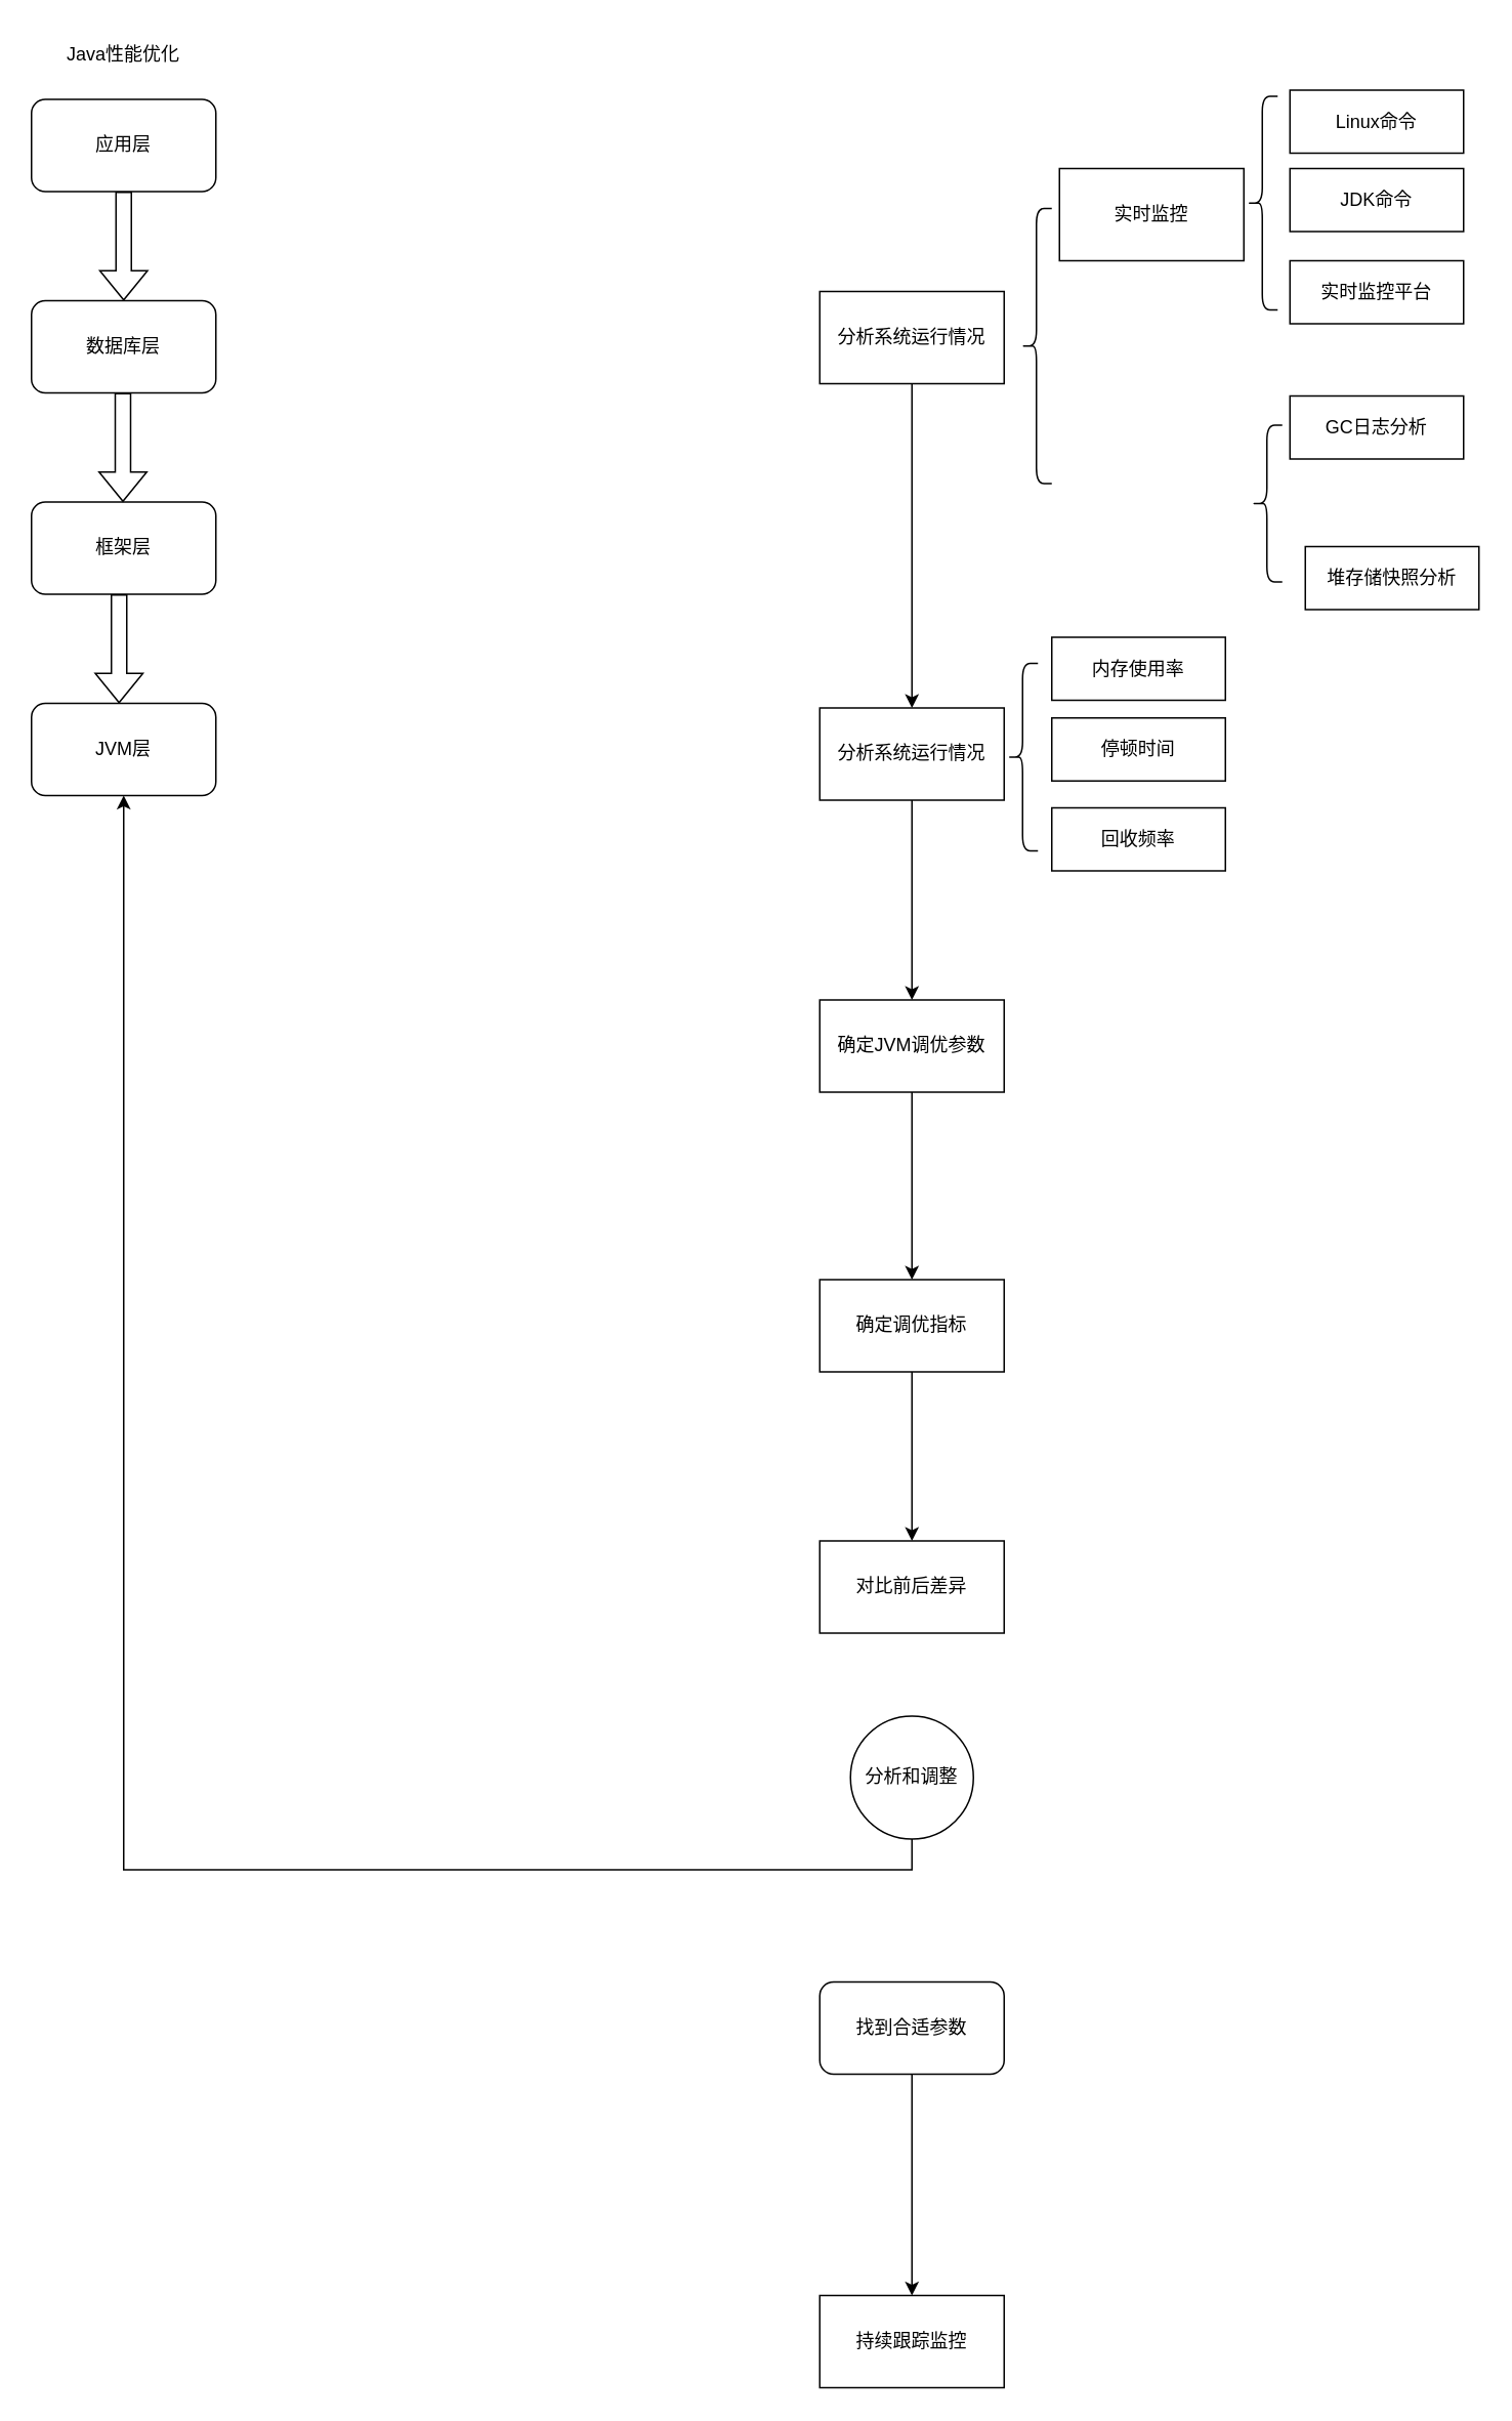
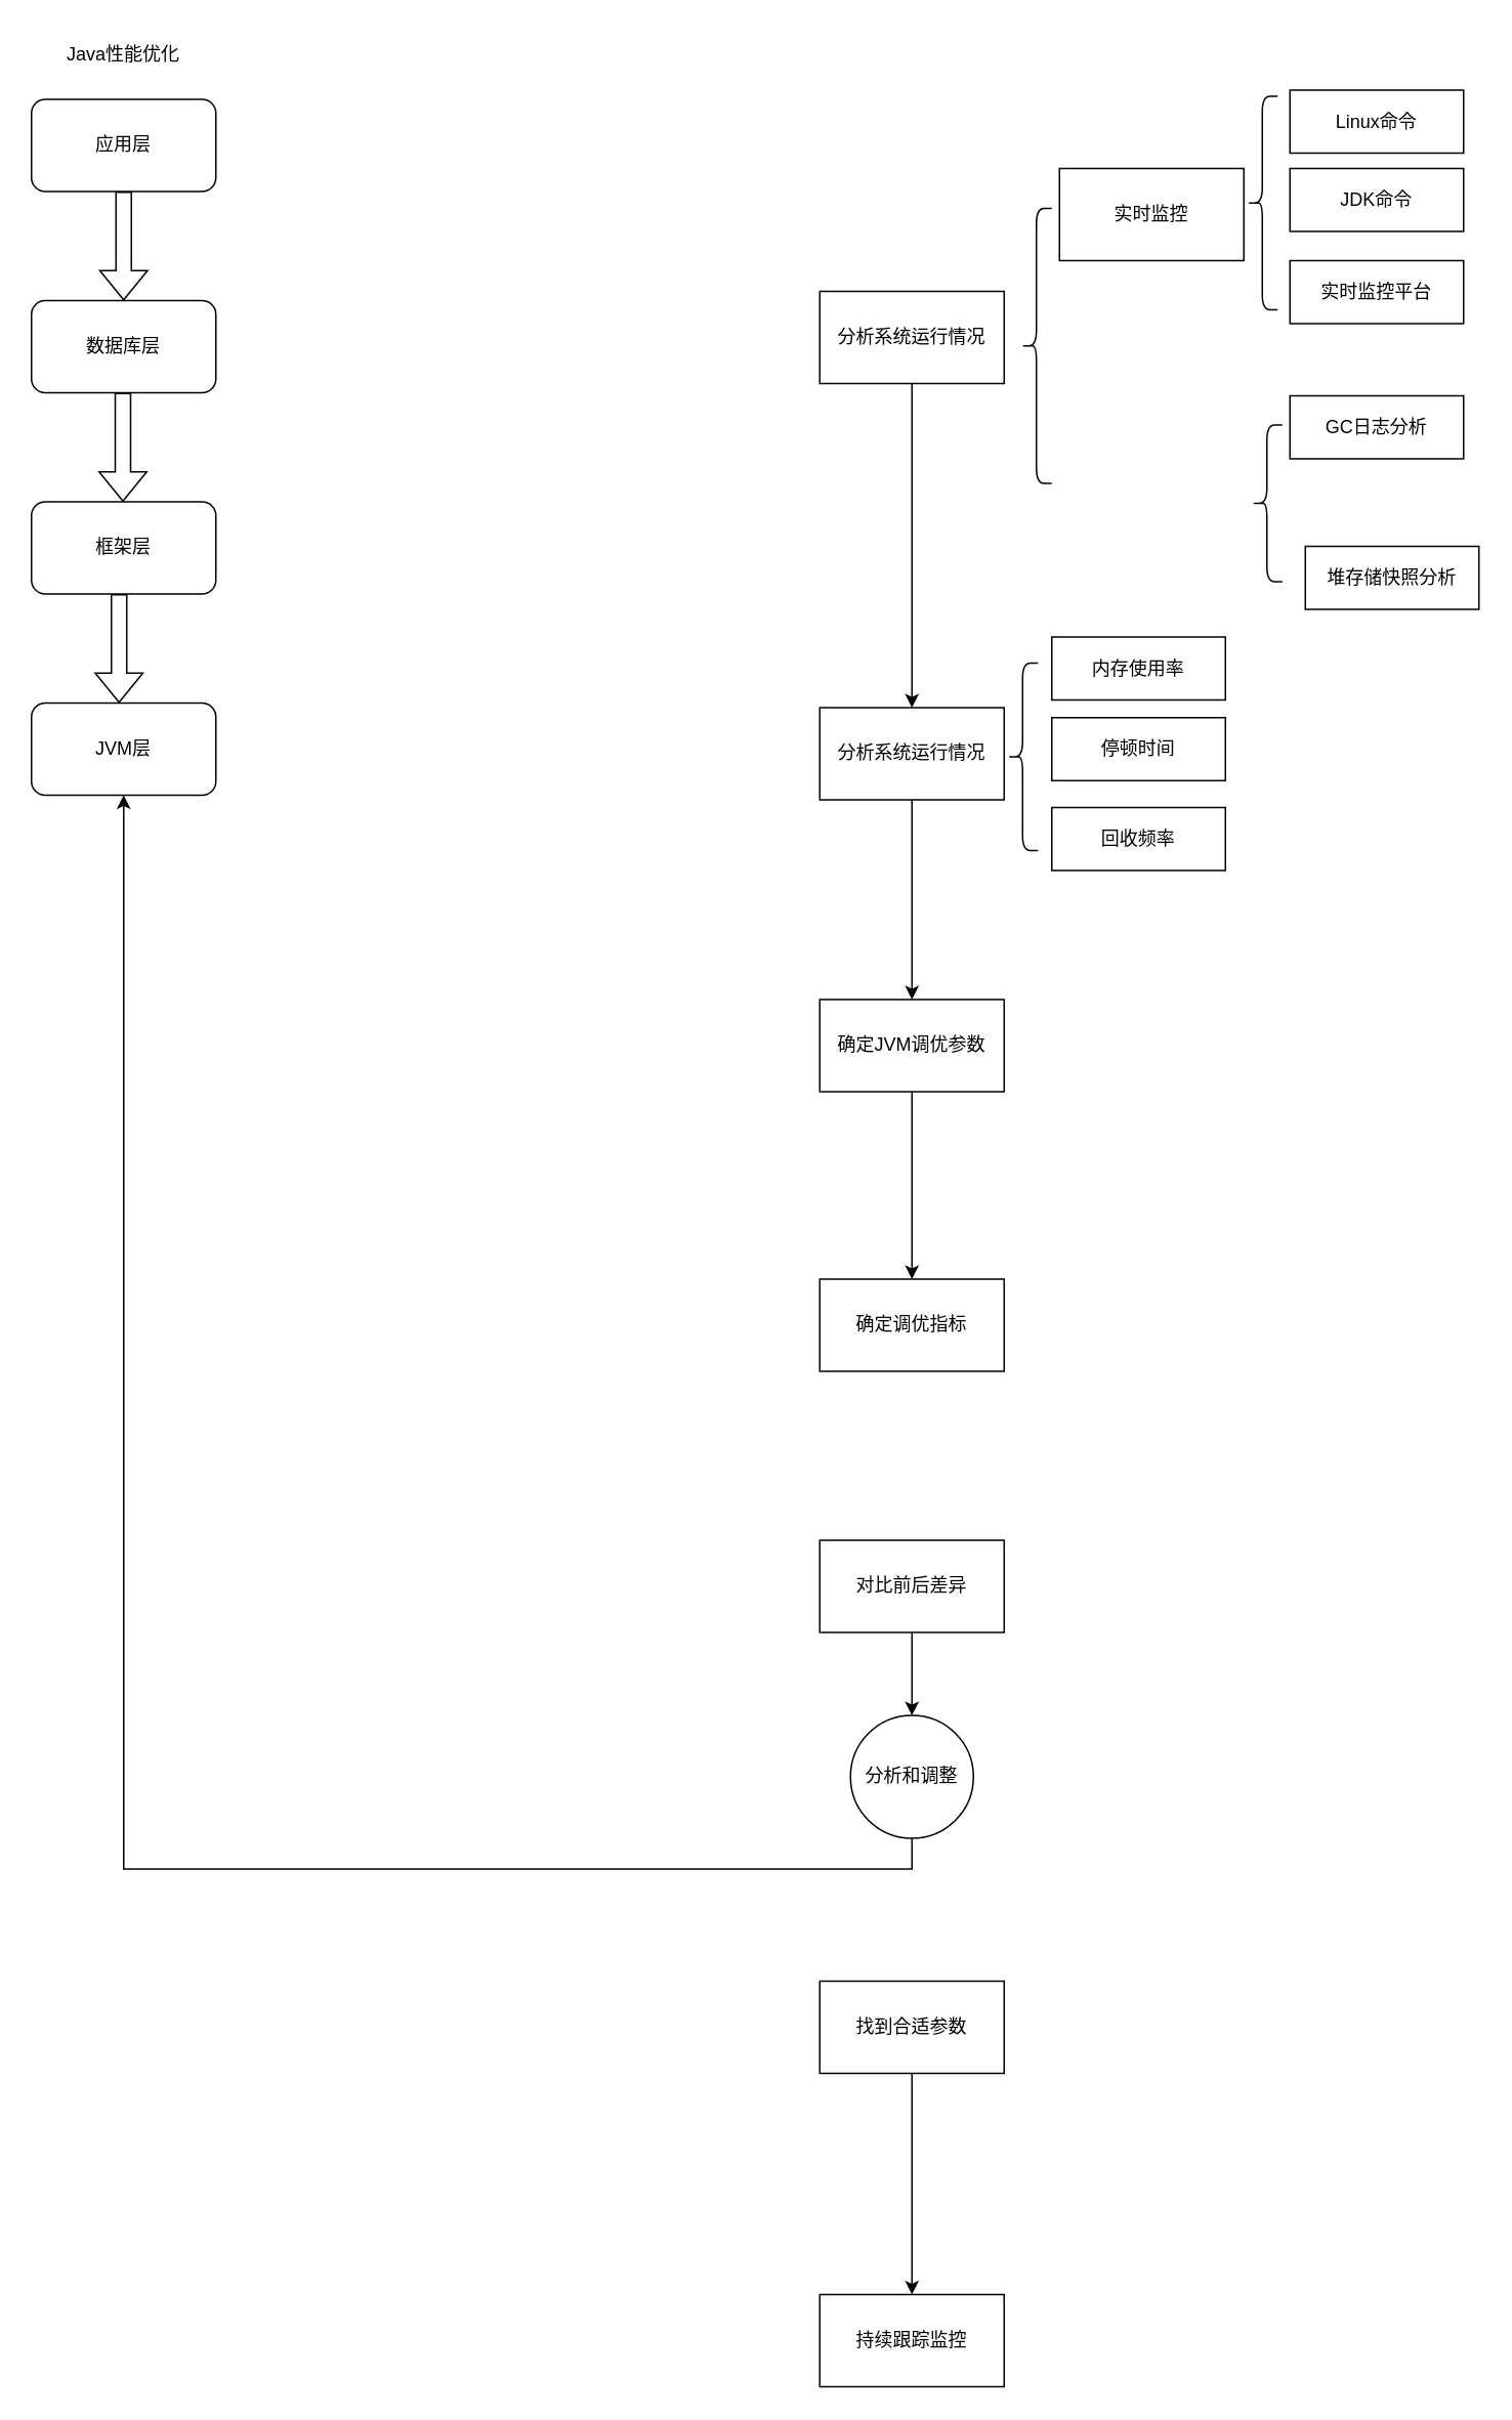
  <mxCell id="0" />
  <mxCell id="1" parent="0" />
  <mxCell id="2" value="应用层" style="rounded=1;whiteSpace=wrap;html=1;" vertex="1" parent="1"><mxGeometry x="20" y="64" width="120" height="60" as="geometry" /></mxCell>
  <mxCell id="3" value="数据库层" style="rounded=1;whiteSpace=wrap;html=1;" vertex="1" parent="1"><mxGeometry x="20" y="195" width="120" height="60" as="geometry" /></mxCell>
  <mxCell id="4" value="框架层" style="rounded=1;whiteSpace=wrap;html=1;" vertex="1" parent="1"><mxGeometry x="20" y="326" width="120" height="60" as="geometry" /></mxCell>
  <mxCell id="5" value="JVM层" style="rounded=1;whiteSpace=wrap;html=1;" vertex="1" parent="1"><mxGeometry x="20" y="457" width="120" height="60" as="geometry" /></mxCell>
  <mxCell id="6" value="" style="shape=flexArrow;endArrow=classic;html=1;rounded=0;exitX=0.5;exitY=1;exitDx=0;exitDy=0;entryX=0.5;entryY=0;entryDx=0;entryDy=0;" edge="1" parent="1" source="2" target="3"><mxGeometry width="50" height="50" relative="1" as="geometry"><mxPoint x="465" y="382" as="sourcePoint" /><mxPoint x="515" y="332" as="targetPoint" /></mxGeometry></mxCell>
  <mxCell id="7" value="" style="shape=flexArrow;endArrow=classic;html=1;rounded=0;exitX=0.5;exitY=1;exitDx=0;exitDy=0;entryX=0.5;entryY=0;entryDx=0;entryDy=0;" edge="1" parent="1"><mxGeometry width="50" height="50" relative="1" as="geometry"><mxPoint x="79.5" y="255" as="sourcePoint" /><mxPoint x="79.5" y="326" as="targetPoint" /></mxGeometry></mxCell>
  <mxCell id="8" value="" style="shape=flexArrow;endArrow=classic;html=1;rounded=0;exitX=0.5;exitY=1;exitDx=0;exitDy=0;entryX=0.5;entryY=0;entryDx=0;entryDy=0;" edge="1" parent="1"><mxGeometry width="50" height="50" relative="1" as="geometry"><mxPoint x="77" y="386" as="sourcePoint" /><mxPoint x="77" y="457" as="targetPoint" /></mxGeometry></mxCell>
  <mxCell id="9" value="Java性能优化" style="text;html=1;strokeColor=none;fillColor=none;align=center;verticalAlign=middle;whiteSpace=wrap;rounded=0;" vertex="1" parent="1"><mxGeometry x="22" y="20" width="116" height="30" as="geometry" /></mxCell>
  <mxCell id="10" style="edgeStyle=orthogonalEdgeStyle;rounded=0;orthogonalLoop=1;jettySize=auto;html=1;exitX=0.5;exitY=1;exitDx=0;exitDy=0;" edge="1" parent="1" source="11" target="22"><mxGeometry relative="1" as="geometry" /></mxCell>
  <mxCell id="11" value="分析系统运行情况" style="rounded=0;whiteSpace=wrap;html=1;" vertex="1" parent="1"><mxGeometry x="533" y="189" width="120" height="60" as="geometry" /></mxCell>
  <mxCell id="12" value="实时监控" style="rounded=0;whiteSpace=wrap;html=1;" vertex="1" parent="1"><mxGeometry x="689" y="109" width="120" height="60" as="geometry" /></mxCell>
  <mxCell id="13" value="" style="shape=curlyBracket;whiteSpace=wrap;html=1;rounded=1;" vertex="1" parent="1"><mxGeometry x="664" y="135" width="20" height="179" as="geometry" /></mxCell>
  <mxCell id="14" value="Linux命令" style="rounded=0;whiteSpace=wrap;html=1;" vertex="1" parent="1"><mxGeometry x="839" y="58" width="113" height="41" as="geometry" /></mxCell>
  <mxCell id="15" value="JDK命令" style="rounded=0;whiteSpace=wrap;html=1;" vertex="1" parent="1"><mxGeometry x="839" y="109" width="113" height="41" as="geometry" /></mxCell>
  <mxCell id="16" value="实时监控平台" style="rounded=0;whiteSpace=wrap;html=1;" vertex="1" parent="1"><mxGeometry x="839" y="169" width="113" height="41" as="geometry" /></mxCell>
  <mxCell id="17" value="" style="shape=curlyBracket;whiteSpace=wrap;html=1;rounded=1;" vertex="1" parent="1"><mxGeometry x="811" y="62" width="20" height="139" as="geometry" /></mxCell>
  <mxCell id="18" value="" style="shape=curlyBracket;whiteSpace=wrap;html=1;rounded=1;" vertex="1" parent="1"><mxGeometry x="814" y="276" width="20" height="102" as="geometry" /></mxCell>
  <mxCell id="19" value="GC日志分析" style="rounded=0;whiteSpace=wrap;html=1;" vertex="1" parent="1"><mxGeometry x="839" y="257" width="113" height="41" as="geometry" /></mxCell>
  <mxCell id="20" value="堆存储快照分析" style="rounded=0;whiteSpace=wrap;html=1;" vertex="1" parent="1"><mxGeometry x="849" y="355" width="113" height="41" as="geometry" /></mxCell>
  <mxCell id="21" style="edgeStyle=orthogonalEdgeStyle;rounded=0;orthogonalLoop=1;jettySize=auto;html=1;exitX=0.5;exitY=1;exitDx=0;exitDy=0;" edge="1" parent="1" source="22" target="28"><mxGeometry relative="1" as="geometry" /></mxCell>
  <mxCell id="22" value="分析系统运行情况" style="rounded=0;whiteSpace=wrap;html=1;" vertex="1" parent="1"><mxGeometry x="533" y="460" width="120" height="60" as="geometry" /></mxCell>
  <mxCell id="23" value="内存使用率" style="rounded=0;whiteSpace=wrap;html=1;" vertex="1" parent="1"><mxGeometry x="684" y="414" width="113" height="41" as="geometry" /></mxCell>
  <mxCell id="24" value="停顿时间" style="rounded=0;whiteSpace=wrap;html=1;" vertex="1" parent="1"><mxGeometry x="684" y="466.5" width="113" height="41" as="geometry" /></mxCell>
  <mxCell id="25" value="回收频率" style="rounded=0;whiteSpace=wrap;html=1;" vertex="1" parent="1"><mxGeometry x="684" y="525" width="113" height="41" as="geometry" /></mxCell>
  <mxCell id="26" value="" style="shape=curlyBracket;whiteSpace=wrap;html=1;rounded=1;" vertex="1" parent="1"><mxGeometry x="655" y="431" width="20" height="122" as="geometry" /></mxCell>
  <mxCell id="27" style="edgeStyle=orthogonalEdgeStyle;rounded=0;orthogonalLoop=1;jettySize=auto;html=1;exitX=0.5;exitY=1;exitDx=0;exitDy=0;" edge="1" parent="1" source="28" target="30"><mxGeometry relative="1" as="geometry" /></mxCell>
  <mxCell id="28" value="确定JVM调优参数" style="rounded=0;whiteSpace=wrap;html=1;" vertex="1" parent="1"><mxGeometry x="533" y="650" width="120" height="60" as="geometry" /></mxCell>
- <mxCell id="29" style="edgeStyle=orthogonalEdgeStyle;rounded=0;orthogonalLoop=1;jettySize=auto;html=1;exitX=0.5;exitY=1;exitDx=0;exitDy=0;" edge="1" parent="1" source="30" target="32"><mxGeometry relative="1" as="geometry" /></mxCell>
  <mxCell id="30" value="确定调优指标" style="rounded=0;whiteSpace=wrap;html=1;" vertex="1" parent="1"><mxGeometry x="533" y="832" width="120" height="60" as="geometry" /></mxCell>
+ <mxCell id="31" style="edgeStyle=orthogonalEdgeStyle;rounded=0;orthogonalLoop=1;jettySize=auto;html=1;exitX=0.5;exitY=1;exitDx=0;exitDy=0;entryX=0.5;entryY=0;entryDx=0;entryDy=0;" edge="1" parent="1" source="32" target="37"><mxGeometry relative="1" as="geometry" /></mxCell>
  <mxCell id="32" value="对比前后差异" style="rounded=0;whiteSpace=wrap;html=1;" vertex="1" parent="1"><mxGeometry x="533" y="1002" width="120" height="60" as="geometry" /></mxCell>
  <mxCell id="33" style="edgeStyle=orthogonalEdgeStyle;rounded=0;orthogonalLoop=1;jettySize=auto;html=1;entryX=0.5;entryY=0;entryDx=0;entryDy=0;" edge="1" parent="1" source="34" target="35"><mxGeometry relative="1" as="geometry" /></mxCell>
- <mxCell id="34" value="找到合适参数" style="whiteSpace=wrap;html=1;rounded=1;" vertex="1" parent="1"><mxGeometry x="533" y="1289" width="120" height="60" as="geometry" /></mxCell>
+ <mxCell id="34" value="找到合适参数" style="rounded=0;whiteSpace=wrap;html=1;" vertex="1" parent="1"><mxGeometry x="533" y="1289" width="120" height="60" as="geometry" /></mxCell>
  <mxCell id="35" value="持续跟踪监控" style="rounded=0;whiteSpace=wrap;html=1;" vertex="1" parent="1"><mxGeometry x="533" y="1493" width="120" height="60" as="geometry" /></mxCell>
  <mxCell id="36" style="edgeStyle=orthogonalEdgeStyle;rounded=0;orthogonalLoop=1;jettySize=auto;html=1;exitX=0.5;exitY=1;exitDx=0;exitDy=0;" edge="1" parent="1" source="37" target="5"><mxGeometry relative="1" as="geometry" /></mxCell>
  <mxCell id="37" value="分析和调整" style="ellipse;whiteSpace=wrap;html=1;aspect=fixed;" vertex="1" parent="1"><mxGeometry x="553" y="1116" width="80" height="80" as="geometry" /></mxCell>
